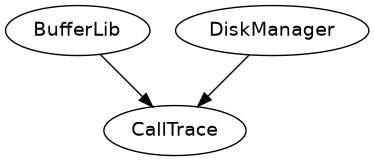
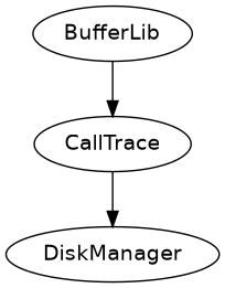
  digraph {
    fontname="DejaVu Sans"
    node [fontname="DejaVu Sans"]
    edge [fontname="DejaVu Sans"]
    BufferLib
    CallTrace
    DiskManager
    BufferLib -> CallTrace
-   DiskManager -> CallTrace
+   CallTrace -> DiskManager
  }
